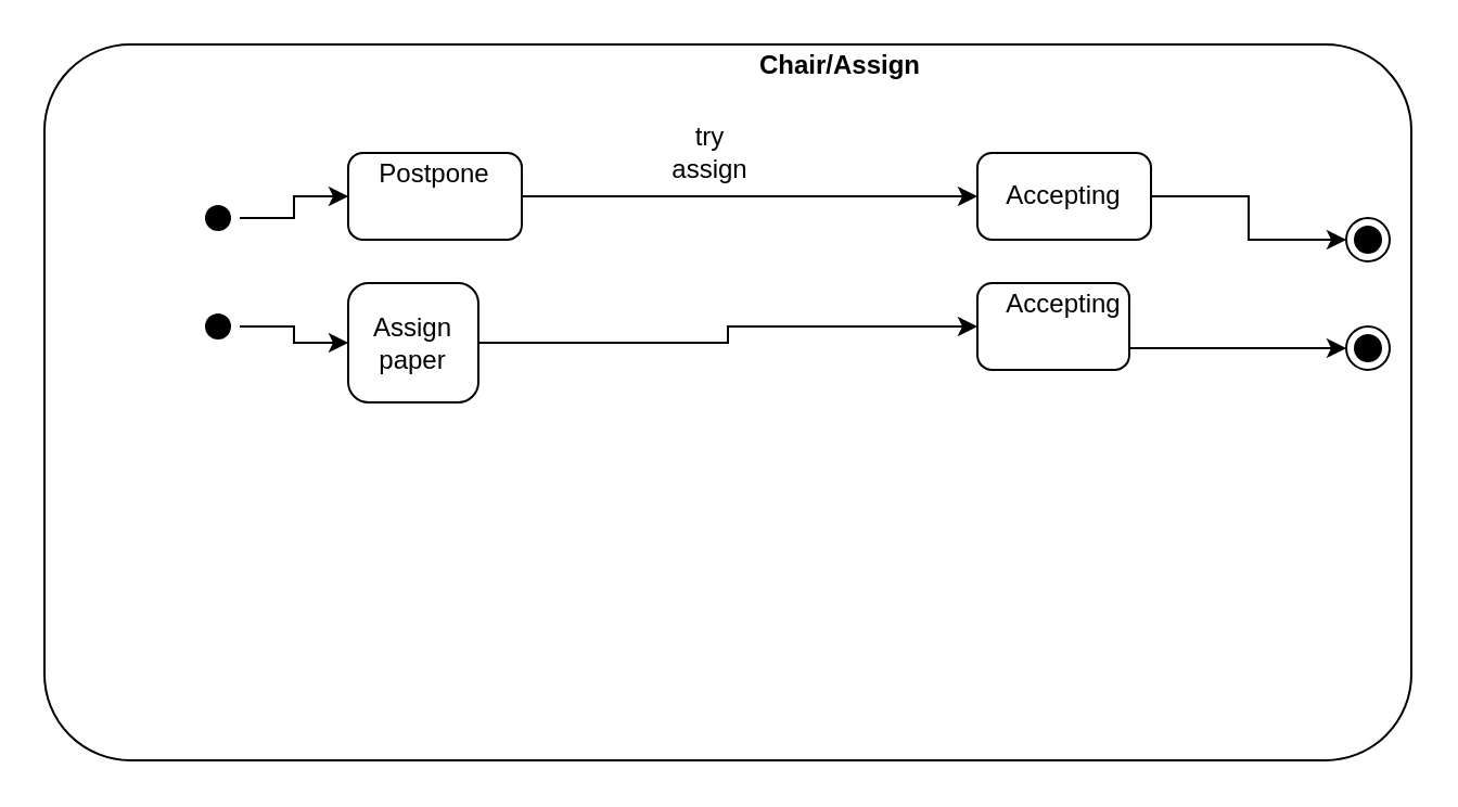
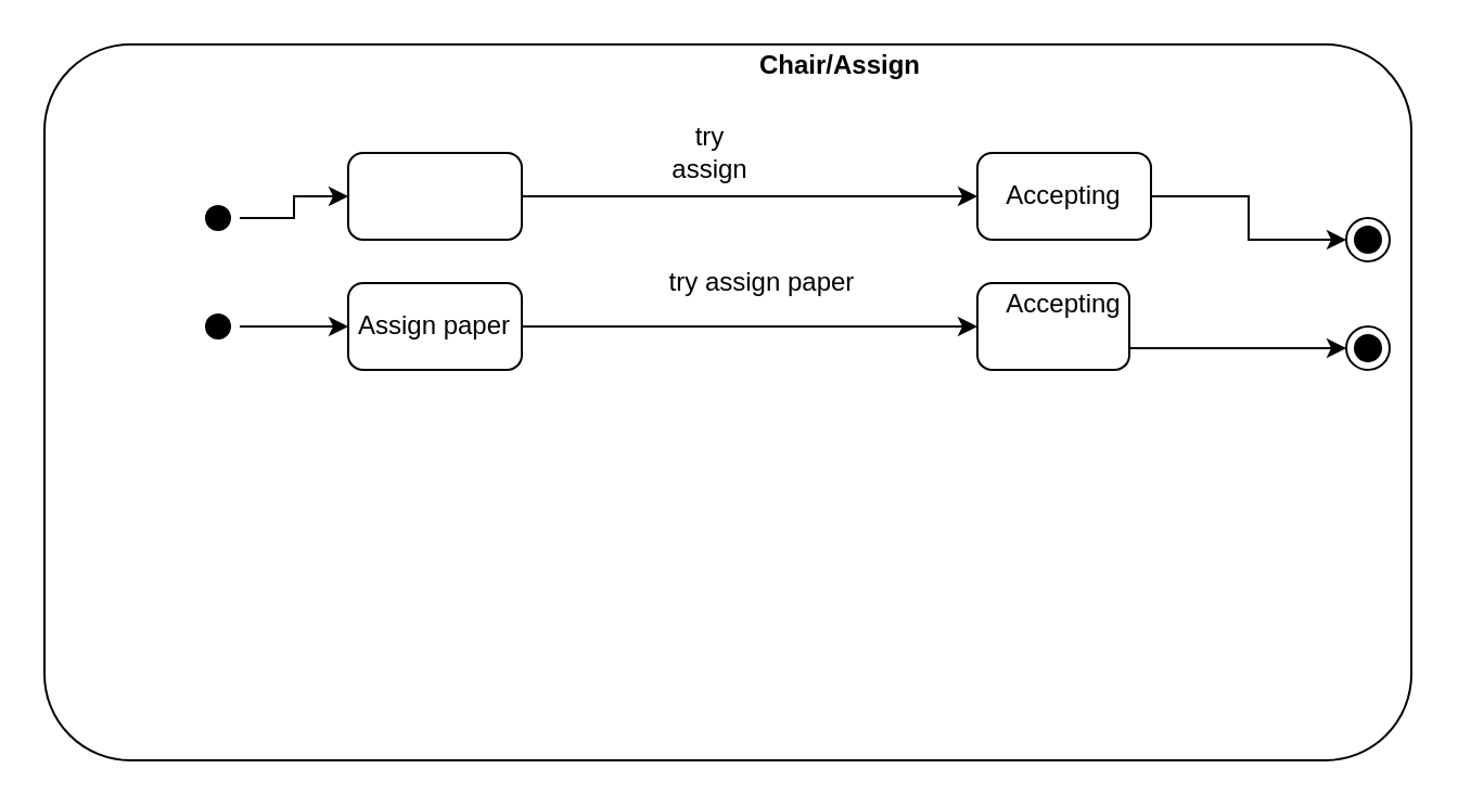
  <mxCell id="0" />
  <mxCell id="1" parent="0" />
  <mxCell id="2" value="" style="rounded=1;whiteSpace=wrap;html=1;arcSize=12;" vertex="1" parent="1"><mxGeometry x="20" y="20" width="630" height="330" as="geometry" /></mxCell>
  <mxCell id="3" value="" style="ellipse;html=1;shape=endState;fillColor=#000000;strokeColor=#000000;strokeWidth=1;" vertex="1" parent="1"><mxGeometry x="620" y="100" width="20" height="20" as="geometry" /></mxCell>
  <mxCell id="4" style="edgeStyle=orthogonalEdgeStyle;rounded=0;orthogonalLoop=1;jettySize=auto;html=1;exitX=1;exitY=0.5;exitDx=0;exitDy=0;entryX=0;entryY=0.5;entryDx=0;entryDy=0;" edge="1" parent="1" source="5" target="16"><mxGeometry relative="1" as="geometry" /></mxCell>
  <mxCell id="5" value="" style="ellipse;html=1;shape=endState;fillColor=#000000;strokeColor=none;strokeWidth=1;" vertex="1" parent="1"><mxGeometry x="90" y="140" width="20" height="20" as="geometry" /></mxCell>
  <mxCell id="6" style="edgeStyle=orthogonalEdgeStyle;rounded=0;orthogonalLoop=1;jettySize=auto;html=1;entryX=0;entryY=0.5;entryDx=0;entryDy=0;" edge="1" parent="1" source="7" target="10"><mxGeometry relative="1" as="geometry" /></mxCell>
  <mxCell id="7" value="" style="ellipse;html=1;shape=endState;fillColor=#000000;strokeColor=none;strokeWidth=1;" vertex="1" parent="1"><mxGeometry x="90" y="90" width="20" height="20" as="geometry" /></mxCell>
  <mxCell id="8" value="&lt;b&gt;Chair/Assign&lt;/b&gt;" style="text;html=1;strokeColor=none;fillColor=none;align=center;verticalAlign=middle;whiteSpace=wrap;rounded=0;" vertex="1" parent="1"><mxGeometry x="334" y="20" width="106" height="20" as="geometry" /></mxCell>
  <mxCell id="9" style="edgeStyle=orthogonalEdgeStyle;rounded=0;orthogonalLoop=1;jettySize=auto;html=1;exitX=1;exitY=0.5;exitDx=0;exitDy=0;entryX=0;entryY=0.5;entryDx=0;entryDy=0;" edge="1" parent="1" source="10" target="12"><mxGeometry relative="1" as="geometry" /></mxCell>
  <mxCell id="10" value="" style="rounded=1;whiteSpace=wrap;html=1;strokeColor=#000000;strokeWidth=1;arcSize=17;" vertex="1" parent="1"><mxGeometry x="160" y="70" width="80" height="40" as="geometry" /></mxCell>
  <mxCell id="11" style="edgeStyle=orthogonalEdgeStyle;rounded=0;orthogonalLoop=1;jettySize=auto;html=1;exitX=1;exitY=0.5;exitDx=0;exitDy=0;entryX=0;entryY=0.5;entryDx=0;entryDy=0;" edge="1" parent="1" source="12" target="3"><mxGeometry relative="1" as="geometry" /></mxCell>
  <mxCell id="12" value="Accepting" style="rounded=1;whiteSpace=wrap;html=1;strokeColor=#000000;strokeWidth=1;arcSize=17;" vertex="1" parent="1"><mxGeometry x="450" y="70" width="80" height="40" as="geometry" /></mxCell>
- <mxCell id="13" value="Postpone" style="text;html=1;strokeColor=none;fillColor=none;align=center;verticalAlign=middle;whiteSpace=wrap;rounded=0;" vertex="1" parent="1"><mxGeometry x="180" y="70" width="40" height="20" as="geometry" /></mxCell>
  <mxCell id="14" value="try assign" style="text;html=1;strokeColor=none;fillColor=none;align=center;verticalAlign=middle;whiteSpace=wrap;rounded=0;" vertex="1" parent="1"><mxGeometry x="302" y="60" width="50" height="20" as="geometry" /></mxCell>
  <mxCell id="15" style="edgeStyle=orthogonalEdgeStyle;rounded=0;orthogonalLoop=1;jettySize=auto;html=1;exitX=1;exitY=0.5;exitDx=0;exitDy=0;entryX=0;entryY=0.5;entryDx=0;entryDy=0;" edge="1" parent="1" source="16" target="19"><mxGeometry relative="1" as="geometry" /></mxCell>
- <mxCell id="16" value="Assign paper" style="rounded=1;whiteSpace=wrap;html=1;strokeColor=#000000;strokeWidth=1;arcSize=17;" vertex="1" parent="1"><mxGeometry x="160" y="130" width="60" height="55" as="geometry" /></mxCell>
+ <mxCell id="16" value="Assign paper" style="rounded=1;whiteSpace=wrap;html=1;strokeColor=#000000;strokeWidth=1;arcSize=17;" vertex="1" parent="1"><mxGeometry x="160" y="130" width="80" height="40" as="geometry" /></mxCell>
+ <mxCell id="17" value="try assign paper" style="text;html=1;strokeColor=none;fillColor=none;align=center;verticalAlign=middle;whiteSpace=wrap;rounded=0;" vertex="1" parent="1"><mxGeometry x="302" y="120" width="98" height="20" as="geometry" /></mxCell>
  <mxCell id="18" style="edgeStyle=orthogonalEdgeStyle;rounded=0;orthogonalLoop=1;jettySize=auto;html=1;exitX=1;exitY=0.75;exitDx=0;exitDy=0;entryX=0;entryY=0.5;entryDx=0;entryDy=0;" edge="1" parent="1" source="19" target="21"><mxGeometry relative="1" as="geometry" /></mxCell>
  <mxCell id="19" value="" style="rounded=1;whiteSpace=wrap;html=1;strokeColor=#000000;strokeWidth=1;arcSize=17;" vertex="1" parent="1"><mxGeometry x="450" y="130" width="70" height="40" as="geometry" /></mxCell>
  <mxCell id="20" value="Accepting" style="text;html=1;strokeColor=none;fillColor=none;align=center;verticalAlign=middle;whiteSpace=wrap;rounded=0;" vertex="1" parent="1"><mxGeometry x="470" y="130" width="40" height="20" as="geometry" /></mxCell>
  <mxCell id="21" value="" style="ellipse;html=1;shape=endState;fillColor=#000000;strokeColor=#000000;strokeWidth=1;" vertex="1" parent="1"><mxGeometry x="620" y="150" width="20" height="20" as="geometry" /></mxCell>
